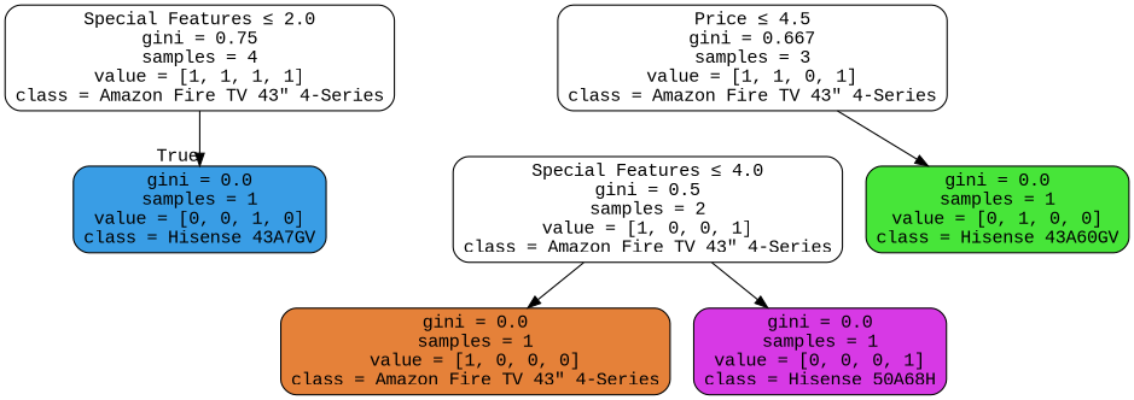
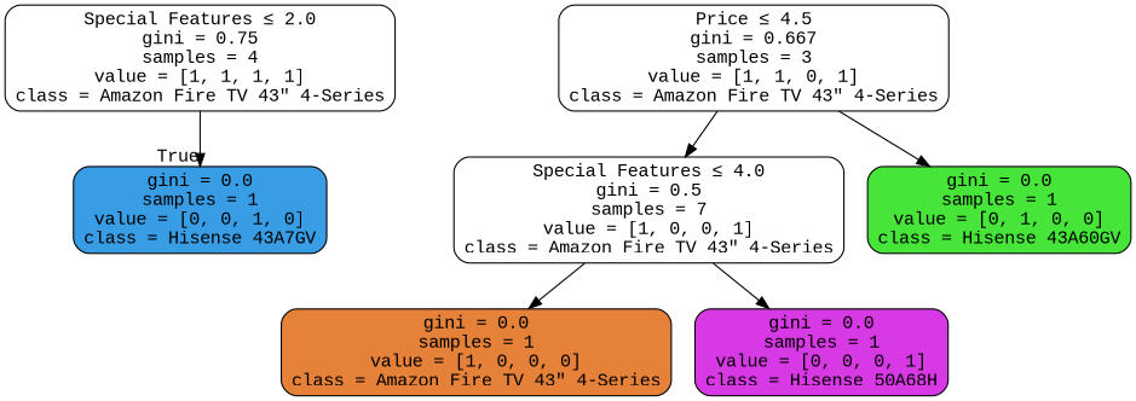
  digraph {
    fontname="Liberation Mono"
    node [color=black fillcolor="#ffffff" fontname="Liberation Mono" shape=box style="filled, rounded"]
    edge [fontname="Liberation Mono"]
    n1 [label=<Special Features &le; 2.0<br/>gini = 0.75<br/>samples = 4<br/>value = [1, 1, 1, 1]<br/>class = Amazon Fire TV 43" 4-Series>]
    n2 [fillcolor="#399de5" label=<gini = 0.0<br/>samples = 1<br/>value = [0, 0, 1, 0]<br/>class = Hisense 43A7GV>]
    n3 [label=<Price &le; 4.5<br/>gini = 0.667<br/>samples = 3<br/>value = [1, 1, 0, 1]<br/>class = Amazon Fire TV 43" 4-Series>]
-   n4 [label=<Special Features &le; 4.0<br/>gini = 0.5<br/>samples = 2<br/>value = [1, 0, 0, 1]<br/>class = Amazon Fire TV 43" 4-Series>]
+   n4 [label=<Special Features &le; 4.0<br/>gini = 0.5<br/>samples = 7<br/>value = [1, 0, 0, 1]<br/>class = Amazon Fire TV 43" 4-Series>]
    n5 [fillcolor="#47e539" label=<gini = 0.0<br/>samples = 1<br/>value = [0, 1, 0, 0]<br/>class = Hisense 43A60GV>]
    n6 [fillcolor="#e58139" label=<gini = 0.0<br/>samples = 1<br/>value = [1, 0, 0, 0]<br/>class = Amazon Fire TV 43" 4-Series>]
    n7 [fillcolor="#d739e5" label=<gini = 0.0<br/>samples = 1<br/>value = [0, 0, 0, 1]<br/>class = Hisense 50A68H>]
    n1 -> n2 [headlabel=True labelangle=45 labeldistance=2.5]
+   n3 -> n4
    n3 -> n5
    n4 -> n6
    n4 -> n7
  }
